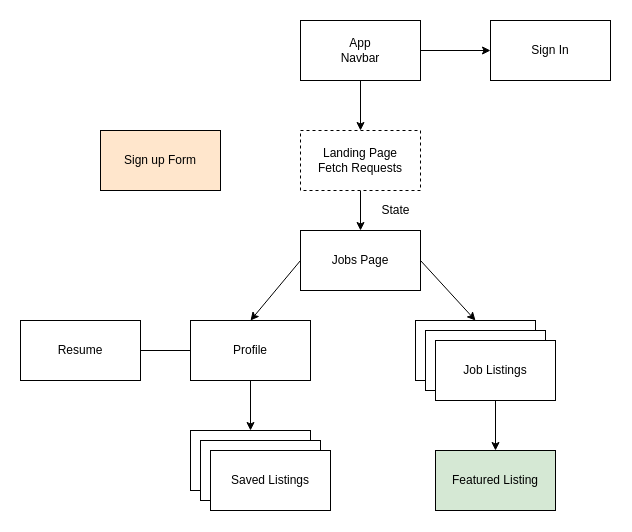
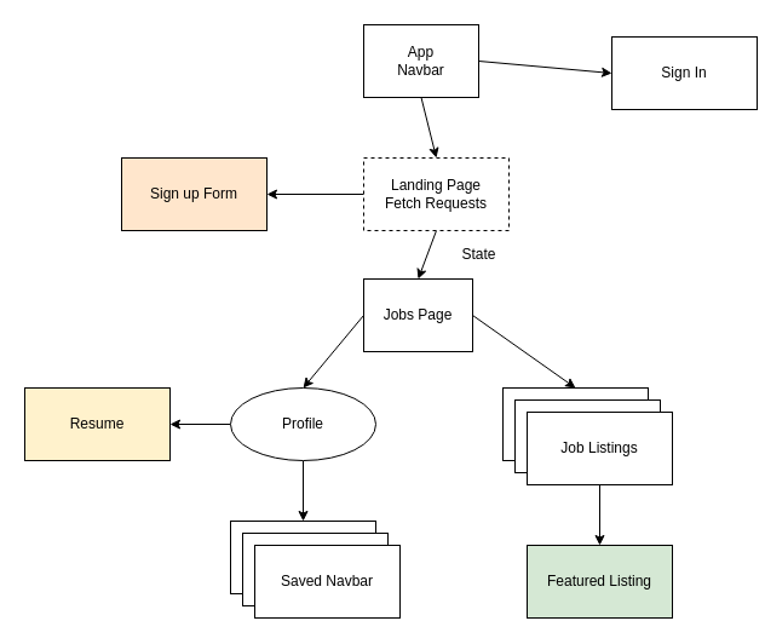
  <mxCell id="0" />
  <mxCell id="1" parent="0" />
  <mxCell id="2" style="edgeStyle=none;html=1;exitX=0.5;exitY=1;exitDx=0;exitDy=0;entryX=0.5;entryY=0;entryDx=0;entryDy=0;" parent="1" source="3" target="8" edge="1"><mxGeometry relative="1" as="geometry" /></mxCell>
- <mxCell id="3" value="App&lt;br&gt;Navbar" style="whiteSpace=wrap;html=1;" parent="1" vertex="1"><mxGeometry x="300" y="20" width="120" height="60" as="geometry" /></mxCell>
+ <mxCell id="3" value="App&lt;br&gt;Navbar" style="whiteSpace=wrap;html=1;" parent="1" vertex="1"><mxGeometry x="300" y="20" width="95" height="60" as="geometry" /></mxCell>
  <mxCell id="4" value="Sign up Form" style="whiteSpace=wrap;html=1;fillColor=#ffe6cc;" parent="1" vertex="1"><mxGeometry x="100" y="130" width="120" height="60" as="geometry" /></mxCell>
  <mxCell id="5" style="edgeStyle=none;html=1;exitX=1;exitY=0.5;exitDx=0;exitDy=0;entryX=0;entryY=0.5;entryDx=0;entryDy=0;" parent="1" source="3" target="9" edge="1"><mxGeometry relative="1" as="geometry"><mxPoint x="470" y="60" as="targetPoint" /></mxGeometry></mxCell>
+ <mxCell id="6" style="edgeStyle=none;html=1;exitX=0;exitY=0.5;exitDx=0;exitDy=0;entryX=1;entryY=0.5;entryDx=0;entryDy=0;" parent="1" source="8" target="4" edge="1"><mxGeometry relative="1" as="geometry" /></mxCell>
  <mxCell id="7" style="edgeStyle=none;html=1;exitX=0.5;exitY=1;exitDx=0;exitDy=0;entryX=0.5;entryY=0;entryDx=0;entryDy=0;" parent="1" source="8" target="12" edge="1"><mxGeometry relative="1" as="geometry" /></mxCell>
  <mxCell id="8" value="Landing Page&lt;br&gt;Fetch Requests" style="whiteSpace=wrap;html=1;dashed=1;" parent="1" vertex="1"><mxGeometry x="300" y="130" width="120" height="60" as="geometry" /></mxCell>
- <mxCell id="9" value="Sign In" style="whiteSpace=wrap;html=1;" parent="1" vertex="1"><mxGeometry x="490" y="20" width="120" height="60" as="geometry" /></mxCell>
+ <mxCell id="9" value="Sign In" style="whiteSpace=wrap;html=1;" parent="1" vertex="1"><mxGeometry x="505" y="30" width="120" height="60" as="geometry" /></mxCell>
  <mxCell id="10" style="edgeStyle=none;html=1;exitX=0;exitY=0.5;exitDx=0;exitDy=0;entryX=0.5;entryY=0;entryDx=0;entryDy=0;" parent="1" source="12" target="21" edge="1"><mxGeometry relative="1" as="geometry" /></mxCell>
  <mxCell id="11" style="edgeStyle=none;html=1;exitX=1;exitY=0.5;exitDx=0;exitDy=0;entryX=0.5;entryY=0;entryDx=0;entryDy=0;" parent="1" source="12" target="13" edge="1"><mxGeometry relative="1" as="geometry" /></mxCell>
- <mxCell id="12" value="Jobs Page" style="whiteSpace=wrap;html=1;" parent="1" vertex="1"><mxGeometry x="300" y="230" width="120" height="60" as="geometry" /></mxCell>
+ <mxCell id="12" value="Jobs Page" style="whiteSpace=wrap;html=1;" parent="1" vertex="1"><mxGeometry x="300" y="230" width="90" height="60" as="geometry" /></mxCell>
  <mxCell id="13" value="Job Listings" style="whiteSpace=wrap;html=1;" parent="1" vertex="1"><mxGeometry x="415" y="320" width="120" height="60" as="geometry" /></mxCell>
  <mxCell id="14" value="Featured Listing" style="whiteSpace=wrap;html=1;fillColor=#d5e8d4;" parent="1" vertex="1"><mxGeometry x="435" y="450" width="120" height="60" as="geometry" /></mxCell>
  <mxCell id="15" value="Job Listings" style="whiteSpace=wrap;html=1;" parent="1" vertex="1"><mxGeometry x="425" y="330" width="120" height="60" as="geometry" /></mxCell>
  <mxCell id="16" style="edgeStyle=none;html=1;exitX=0.5;exitY=1;exitDx=0;exitDy=0;" parent="1" source="17" target="14" edge="1"><mxGeometry relative="1" as="geometry" /></mxCell>
  <mxCell id="17" value="Job Listings" style="whiteSpace=wrap;html=1;" parent="1" vertex="1"><mxGeometry x="435" y="340" width="120" height="60" as="geometry" /></mxCell>
  <mxCell id="18" value="Job Listings" style="whiteSpace=wrap;html=1;" parent="1" vertex="1"><mxGeometry x="190" y="430" width="120" height="60" as="geometry" /></mxCell>
  <mxCell id="19" style="edgeStyle=none;html=1;exitX=0.5;exitY=1;exitDx=0;exitDy=0;entryX=0.5;entryY=0;entryDx=0;entryDy=0;" parent="1" source="21" target="18" edge="1"><mxGeometry relative="1" as="geometry" /></mxCell>
- <mxCell id="20" style="edgeStyle=none;html=1;exitX=0;exitY=0.5;exitDx=0;exitDy=0;entryX=1;entryY=0.5;entryDx=0;entryDy=0;endArrow=none;" parent="1" source="21" target="24" edge="1"><mxGeometry relative="1" as="geometry" /></mxCell>
- <mxCell id="21" value="Profile" style="whiteSpace=wrap;html=1;" parent="1" vertex="1"><mxGeometry x="190" y="320" width="120" height="60" as="geometry" /></mxCell>
+ <mxCell id="20" style="edgeStyle=none;html=1;exitX=0;exitY=0.5;exitDx=0;exitDy=0;entryX=1;entryY=0.5;entryDx=0;entryDy=0;" parent="1" source="21" target="24" edge="1"><mxGeometry relative="1" as="geometry" /></mxCell>
+ <mxCell id="21" value="Profile" style="ellipse;whiteSpace=wrap;html=1;" parent="1" vertex="1"><mxGeometry x="190" y="320" width="120" height="60" as="geometry" /></mxCell>
  <mxCell id="22" value="Job Listings" style="whiteSpace=wrap;html=1;" parent="1" vertex="1"><mxGeometry x="200" y="440" width="120" height="60" as="geometry" /></mxCell>
- <mxCell id="23" value="Saved Listings" style="whiteSpace=wrap;html=1;" parent="1" vertex="1"><mxGeometry x="210" y="450" width="120" height="60" as="geometry" /></mxCell>
- <mxCell id="24" value="Resume" style="whiteSpace=wrap;html=1;" parent="1" vertex="1"><mxGeometry x="20" y="320" width="120" height="60" as="geometry" /></mxCell>
+ <mxCell id="23" value="Saved Navbar" style="whiteSpace=wrap;html=1;" parent="1" vertex="1"><mxGeometry x="210" y="450" width="120" height="60" as="geometry" /></mxCell>
+ <mxCell id="24" value="Resume" style="whiteSpace=wrap;html=1;fillColor=#fff2cc;" parent="1" vertex="1"><mxGeometry x="20" y="320" width="120" height="60" as="geometry" /></mxCell>
  <mxCell id="25" value="State" style="text;html=1;resizable=0;autosize=1;align=center;verticalAlign=middle;points=[];fillColor=none;strokeColor=none;rounded=0;" parent="1" vertex="1"><mxGeometry x="375" y="200" width="40" height="20" as="geometry" /></mxCell>
